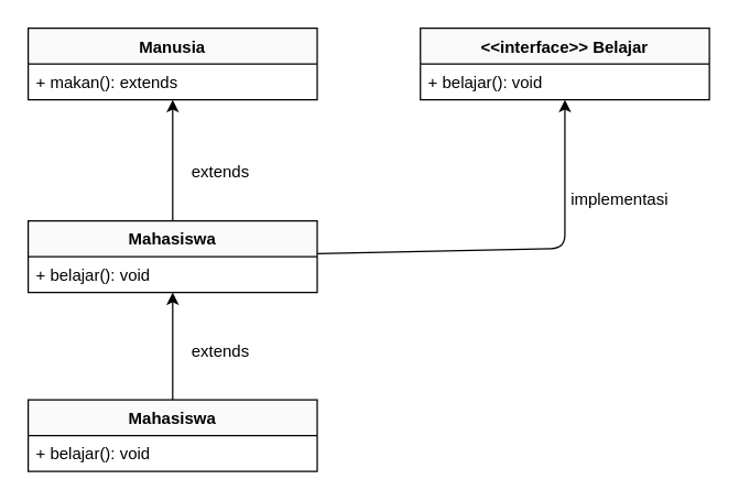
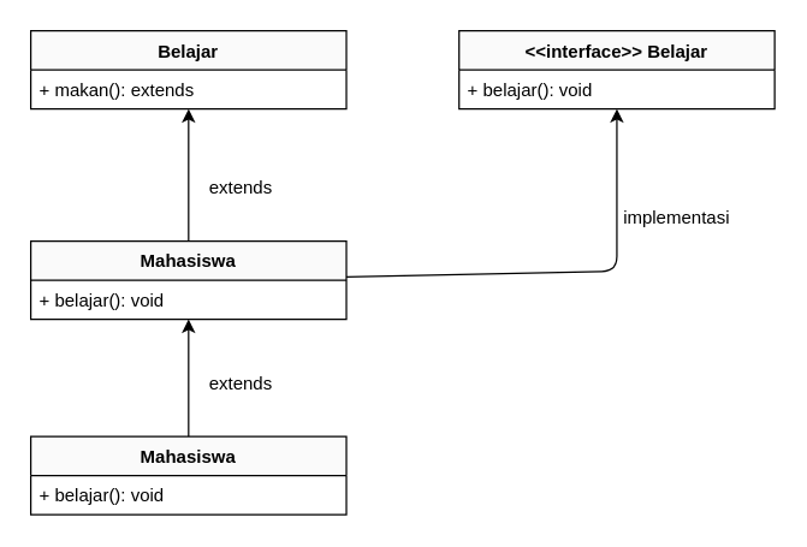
  <mxCell id="0" />
  <mxCell id="1" parent="0" />
  <mxCell id="2" value="&lt;&lt;interface&gt;&gt; Belajar" style="swimlane;fontStyle=1;align=center;verticalAlign=top;childLayout=stackLayout;horizontal=1;startSize=26;horizontalStack=0;resizeParent=1;resizeParentMax=0;resizeLast=0;collapsible=1;marginBottom=0;fillColor=#FAFAFA;" parent="1" vertex="1"><mxGeometry x="305" y="20" width="210" height="52" as="geometry" /></mxCell>
  <mxCell id="3" value="+ belajar(): void" style="text;strokeColor=none;fillColor=none;align=left;verticalAlign=top;spacingLeft=4;spacingRight=4;overflow=hidden;rotatable=0;points=[[0,0.5],[1,0.5]];portConstraint=eastwest;" parent="2" vertex="1"><mxGeometry y="26" width="210" height="26" as="geometry" /></mxCell>
  <mxCell id="4" value="implementasi" style="text;html=1;strokeColor=none;fillColor=none;align=center;verticalAlign=middle;whiteSpace=wrap;rounded=0;" parent="1" vertex="1"><mxGeometry x="420" y="130" width="60" height="30" as="geometry" /></mxCell>
- <mxCell id="5" value="Manusia" style="swimlane;fontStyle=1;align=center;verticalAlign=top;childLayout=stackLayout;horizontal=1;startSize=26;horizontalStack=0;resizeParent=1;resizeParentMax=0;resizeLast=0;collapsible=1;marginBottom=0;fillColor=#FAFAFA;" vertex="1" parent="1"><mxGeometry x="20" y="20" width="210" height="52" as="geometry" /></mxCell>
+ <mxCell id="5" value="Belajar" style="swimlane;fontStyle=1;align=center;verticalAlign=top;childLayout=stackLayout;horizontal=1;startSize=26;horizontalStack=0;resizeParent=1;resizeParentMax=0;resizeLast=0;collapsible=1;marginBottom=0;fillColor=#FAFAFA;" vertex="1" parent="1"><mxGeometry x="20" y="20" width="210" height="52" as="geometry" /></mxCell>
  <mxCell id="6" value="+ makan(): extends" style="text;strokeColor=none;fillColor=none;align=left;verticalAlign=top;spacingLeft=4;spacingRight=4;overflow=hidden;rotatable=0;points=[[0,0.5],[1,0.5]];portConstraint=eastwest;" vertex="1" parent="5"><mxGeometry y="26" width="210" height="26" as="geometry" /></mxCell>
  <mxCell id="7" value="extends" style="text;html=1;strokeColor=none;fillColor=none;align=center;verticalAlign=middle;whiteSpace=wrap;rounded=0;" vertex="1" parent="1"><mxGeometry x="130" y="110" width="60" height="30" as="geometry" /></mxCell>
  <mxCell id="8" style="edgeStyle=none;html=1;" edge="1" parent="1" source="10" target="5"><mxGeometry relative="1" as="geometry" /></mxCell>
  <mxCell id="9" style="edgeStyle=none;html=1;" edge="1" parent="1" source="10" target="2"><mxGeometry relative="1" as="geometry"><Array as="points"><mxPoint x="410" y="180" /></Array></mxGeometry></mxCell>
  <mxCell id="10" value="Mahasiswa" style="swimlane;fontStyle=1;align=center;verticalAlign=top;childLayout=stackLayout;horizontal=1;startSize=26;horizontalStack=0;resizeParent=1;resizeParentMax=0;resizeLast=0;collapsible=1;marginBottom=0;fillColor=#FAFAFA;" vertex="1" parent="1"><mxGeometry x="20" y="160" width="210" height="52" as="geometry" /></mxCell>
  <mxCell id="11" value="+ belajar(): void" style="text;strokeColor=none;fillColor=none;align=left;verticalAlign=top;spacingLeft=4;spacingRight=4;overflow=hidden;rotatable=0;points=[[0,0.5],[1,0.5]];portConstraint=eastwest;" vertex="1" parent="10"><mxGeometry y="26" width="210" height="26" as="geometry" /></mxCell>
  <mxCell id="12" value="extends" style="text;html=1;strokeColor=none;fillColor=none;align=center;verticalAlign=middle;whiteSpace=wrap;rounded=0;" vertex="1" parent="1"><mxGeometry x="130" y="240" width="60" height="30" as="geometry" /></mxCell>
  <mxCell id="13" style="edgeStyle=none;html=1;" edge="1" parent="1" source="14" target="10"><mxGeometry relative="1" as="geometry" /></mxCell>
  <mxCell id="14" value="Mahasiswa" style="swimlane;fontStyle=1;align=center;verticalAlign=top;childLayout=stackLayout;horizontal=1;startSize=26;horizontalStack=0;resizeParent=1;resizeParentMax=0;resizeLast=0;collapsible=1;marginBottom=0;fillColor=#FAFAFA;" vertex="1" parent="1"><mxGeometry x="20" y="290" width="210" height="52" as="geometry" /></mxCell>
  <mxCell id="15" value="+ belajar(): void" style="text;strokeColor=none;fillColor=none;align=left;verticalAlign=top;spacingLeft=4;spacingRight=4;overflow=hidden;rotatable=0;points=[[0,0.5],[1,0.5]];portConstraint=eastwest;" vertex="1" parent="14"><mxGeometry y="26" width="210" height="26" as="geometry" /></mxCell>
